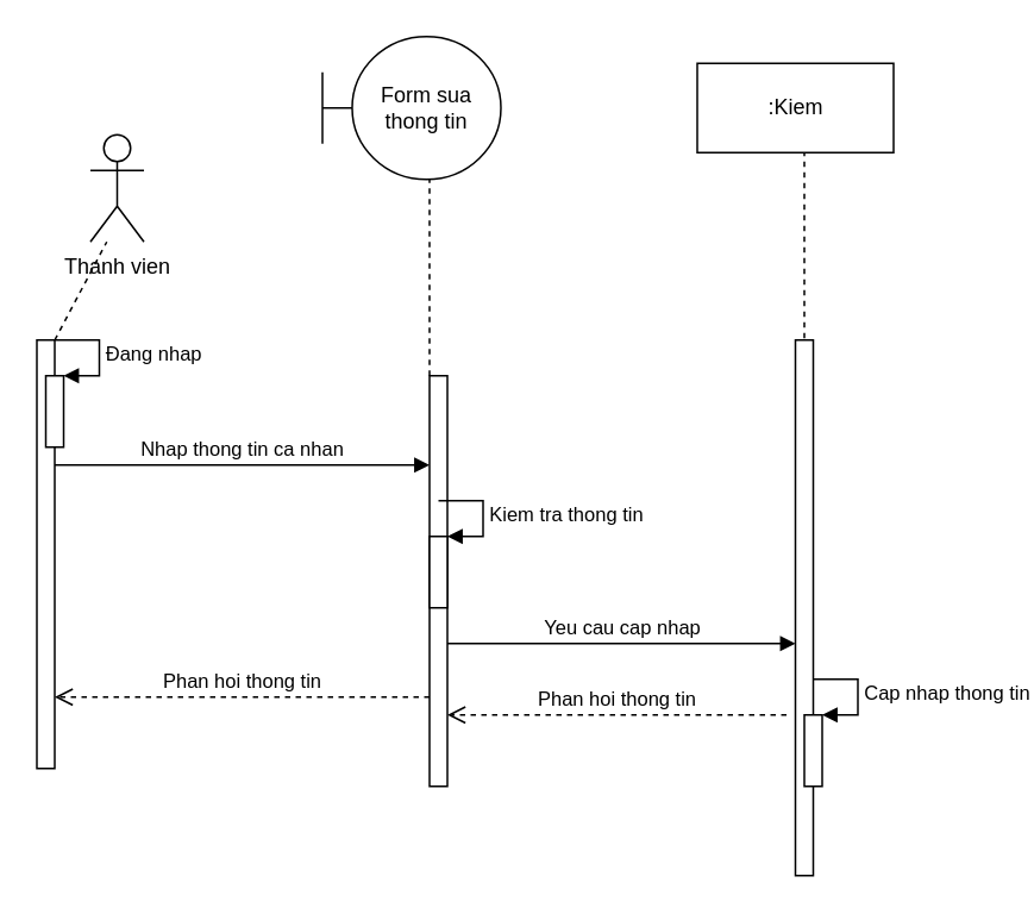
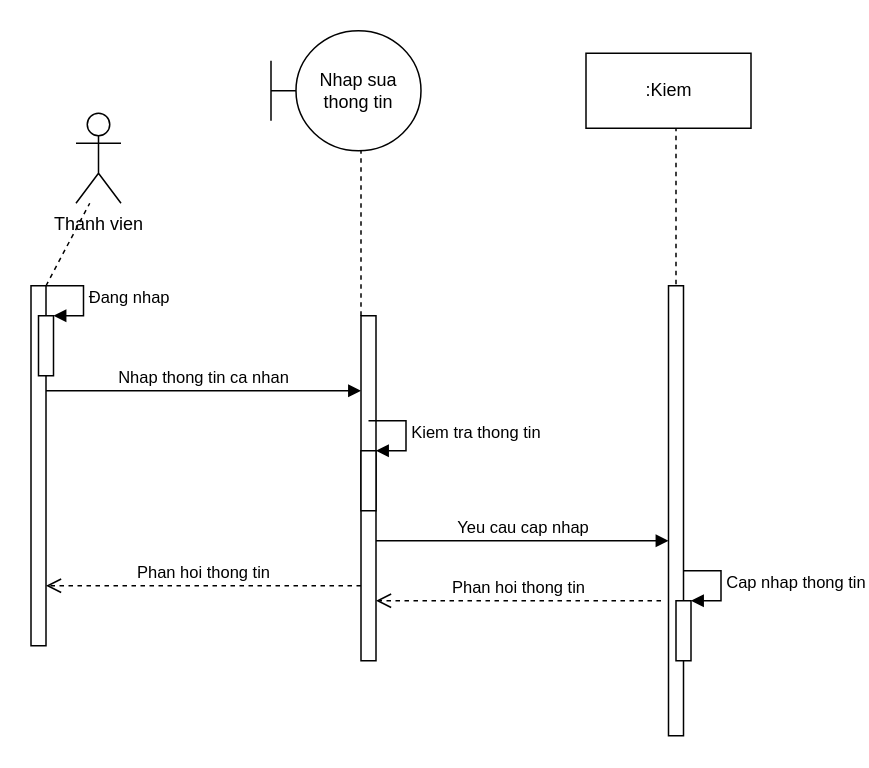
  <mxCell id="0" />
  <mxCell id="1" parent="0" />
  <mxCell id="2" value="Thanh vien" style="shape=umlActor;verticalLabelPosition=bottom;labelBackgroundColor=#ffffff;verticalAlign=top;html=1;" vertex="1" parent="1"><mxGeometry x="50" y="75" width="30" height="60" as="geometry" /></mxCell>
  <mxCell id="3" value="" style="endArrow=none;dashed=1;html=1;" edge="1" parent="1" source="4" target="2"><mxGeometry width="50" height="50" relative="1" as="geometry"><mxPoint x="24.5" y="180" as="sourcePoint" /><mxPoint x="24.5" y="110" as="targetPoint" /></mxGeometry></mxCell>
  <mxCell id="4" value="" style="html=1;points=[];perimeter=orthogonalPerimeter;" vertex="1" parent="1"><mxGeometry x="20" y="190" width="10" height="240" as="geometry" /></mxCell>
- <mxCell id="5" value="Form sua thong tin" style="shape=umlBoundary;whiteSpace=wrap;html=1;" vertex="1" parent="1"><mxGeometry x="180" y="20" width="100" height="80" as="geometry" /></mxCell>
+ <mxCell id="5" value="Nhap sua thong tin" style="shape=umlBoundary;whiteSpace=wrap;html=1;" vertex="1" parent="1"><mxGeometry x="180" y="20" width="100" height="80" as="geometry" /></mxCell>
  <mxCell id="6" value="" style="endArrow=none;dashed=1;html=1;" edge="1" parent="1"><mxGeometry width="50" height="50" relative="1" as="geometry"><mxPoint x="240" y="210" as="sourcePoint" /><mxPoint x="240" y="100" as="targetPoint" /></mxGeometry></mxCell>
  <mxCell id="7" value="" style="html=1;points=[];perimeter=orthogonalPerimeter;" vertex="1" parent="1"><mxGeometry x="240" y="210" width="10" height="230" as="geometry" /></mxCell>
  <mxCell id="8" value=":Kiem" style="html=1;" vertex="1" parent="1"><mxGeometry x="390" y="35" width="110" height="50" as="geometry" /></mxCell>
  <mxCell id="9" value="" style="endArrow=none;dashed=1;html=1;" edge="1" parent="1"><mxGeometry width="50" height="50" relative="1" as="geometry"><mxPoint x="450" y="195" as="sourcePoint" /><mxPoint x="450" y="85" as="targetPoint" /></mxGeometry></mxCell>
  <mxCell id="10" value="" style="html=1;points=[];perimeter=orthogonalPerimeter;" vertex="1" parent="1"><mxGeometry x="25" y="210" width="10" height="40" as="geometry" /></mxCell>
  <mxCell id="11" value="Đang nhap" style="edgeStyle=orthogonalEdgeStyle;html=1;align=left;spacingLeft=2;endArrow=block;rounded=0;entryX=1;entryY=0;" edge="1" target="10" parent="1"><mxGeometry relative="1" as="geometry"><mxPoint x="30" y="190" as="sourcePoint" /><Array as="points"><mxPoint x="55" y="190" /></Array></mxGeometry></mxCell>
  <mxCell id="12" value="Nhap thong tin ca nhan" style="html=1;verticalAlign=bottom;endArrow=block;" edge="1" parent="1" target="7"><mxGeometry width="80" relative="1" as="geometry"><mxPoint x="30" y="260" as="sourcePoint" /><mxPoint x="110" y="260" as="targetPoint" /></mxGeometry></mxCell>
  <mxCell id="13" value="" style="html=1;points=[];perimeter=orthogonalPerimeter;" vertex="1" parent="1"><mxGeometry x="240" y="300" width="10" height="40" as="geometry" /></mxCell>
  <mxCell id="14" value="Kiem tra thong tin" style="edgeStyle=orthogonalEdgeStyle;html=1;align=left;spacingLeft=2;endArrow=block;rounded=0;entryX=1;entryY=0;" edge="1" target="13" parent="1"><mxGeometry relative="1" as="geometry"><mxPoint x="245" y="280" as="sourcePoint" /><Array as="points"><mxPoint x="270" y="280" /></Array></mxGeometry></mxCell>
  <mxCell id="15" value="Yeu cau cap nhap" style="html=1;verticalAlign=bottom;endArrow=block;" edge="1" parent="1" target="16"><mxGeometry width="80" relative="1" as="geometry"><mxPoint x="250" y="360" as="sourcePoint" /><mxPoint x="330" y="360" as="targetPoint" /></mxGeometry></mxCell>
  <mxCell id="16" value="" style="html=1;points=[];perimeter=orthogonalPerimeter;" vertex="1" parent="1"><mxGeometry x="445" y="190" width="10" height="300" as="geometry" /></mxCell>
  <mxCell id="17" value="" style="html=1;points=[];perimeter=orthogonalPerimeter;" vertex="1" parent="1"><mxGeometry x="450" y="400" width="10" height="40" as="geometry" /></mxCell>
  <mxCell id="18" value="Cap nhap thong tin" style="edgeStyle=orthogonalEdgeStyle;html=1;align=left;spacingLeft=2;endArrow=block;rounded=0;entryX=1;entryY=0;" edge="1" target="17" parent="1"><mxGeometry relative="1" as="geometry"><mxPoint x="455" y="380" as="sourcePoint" /><Array as="points"><mxPoint x="480" y="380" /></Array></mxGeometry></mxCell>
  <mxCell id="19" value="Phan hoi thong tin" style="html=1;verticalAlign=bottom;endArrow=open;dashed=1;endSize=8;" edge="1" parent="1" target="7"><mxGeometry relative="1" as="geometry"><mxPoint x="440" y="400" as="sourcePoint" /><mxPoint x="360" y="400" as="targetPoint" /></mxGeometry></mxCell>
  <mxCell id="20" value="Phan hoi thong tin" style="html=1;verticalAlign=bottom;endArrow=open;dashed=1;endSize=8;" edge="1" parent="1" target="4"><mxGeometry relative="1" as="geometry"><mxPoint x="240" y="390" as="sourcePoint" /><mxPoint x="50" y="390" as="targetPoint" /></mxGeometry></mxCell>
